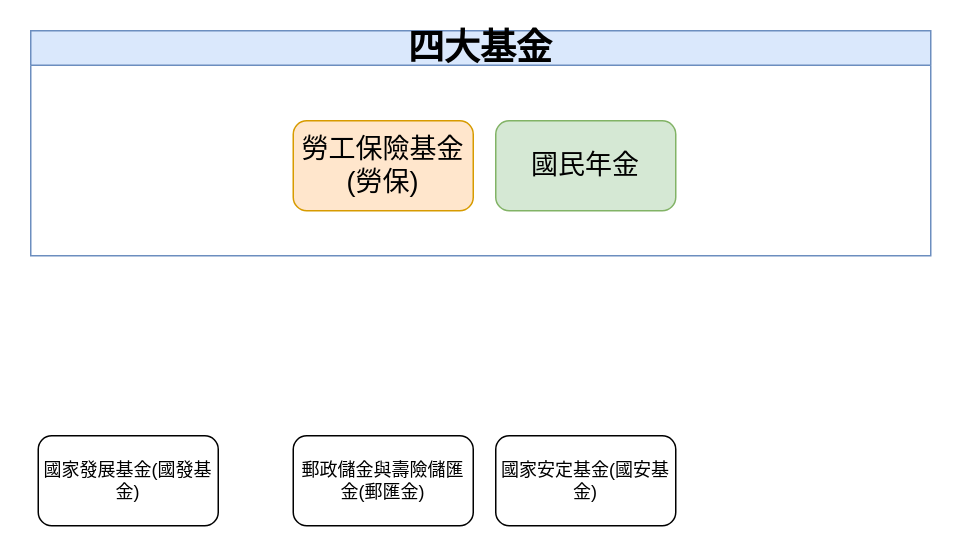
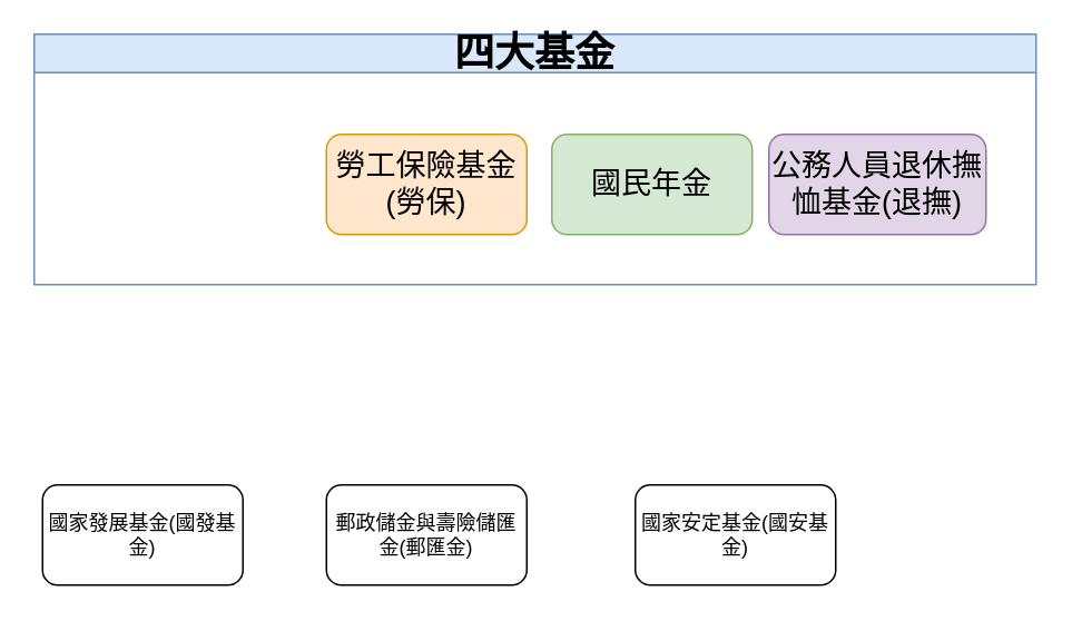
  <mxCell id="0" />
  <mxCell id="1" parent="0" />
  <mxCell id="2" value="&lt;font style=&quot;font-size: 18px;&quot;&gt;勞工保險基金(勞保)&lt;/font&gt;" style="rounded=1;whiteSpace=wrap;html=1;fillColor=#ffe6cc;strokeColor=#d79b00;" vertex="1" parent="1"><mxGeometry x="195" y="80" width="120" height="60" as="geometry" /></mxCell>
  <mxCell id="3" value="&lt;font style=&quot;font-size: 18px;&quot;&gt;國民年金&lt;/font&gt;" style="rounded=1;whiteSpace=wrap;html=1;fillColor=#d5e8d4;strokeColor=#82b366;" vertex="1" parent="1"><mxGeometry x="330" y="80" width="120" height="60" as="geometry" /></mxCell>
+ <mxCell id="4" value="&lt;font style=&quot;font-size: 18px;&quot;&gt;公務人員退休撫恤基金(退撫)&lt;/font&gt;" style="rounded=1;whiteSpace=wrap;html=1;fillColor=#e1d5e7;strokeColor=#9673a6;" vertex="1" parent="1"><mxGeometry x="460" y="80" width="130" height="60" as="geometry" /></mxCell>
  <mxCell id="5" value="&lt;font style=&quot;font-size: 24px;&quot;&gt;四大基金&lt;/font&gt;" style="swimlane;whiteSpace=wrap;html=1;fillColor=#dae8fc;strokeColor=#6c8ebf;" vertex="1" parent="1"><mxGeometry x="20" y="20" width="600" height="150" as="geometry" /></mxCell>
  <mxCell id="6" value="國家發展基金(國發基金)" style="rounded=1;whiteSpace=wrap;html=1;" vertex="1" parent="1"><mxGeometry x="25" y="290" width="120" height="60" as="geometry" /></mxCell>
  <mxCell id="7" value="郵政儲金與壽險儲匯金(郵匯金)" style="rounded=1;whiteSpace=wrap;html=1;" vertex="1" parent="1"><mxGeometry x="195" y="290" width="120" height="60" as="geometry" /></mxCell>
- <mxCell id="8" value="國家安定基金(國安基金)" style="rounded=1;whiteSpace=wrap;html=1;" vertex="1" parent="1"><mxGeometry x="330" y="290" width="120" height="60" as="geometry" /></mxCell>
+ <mxCell id="8" value="國家安定基金(國安基金)" style="rounded=1;whiteSpace=wrap;html=1;" vertex="1" parent="1"><mxGeometry x="380" y="290" width="120" height="60" as="geometry" /></mxCell>
